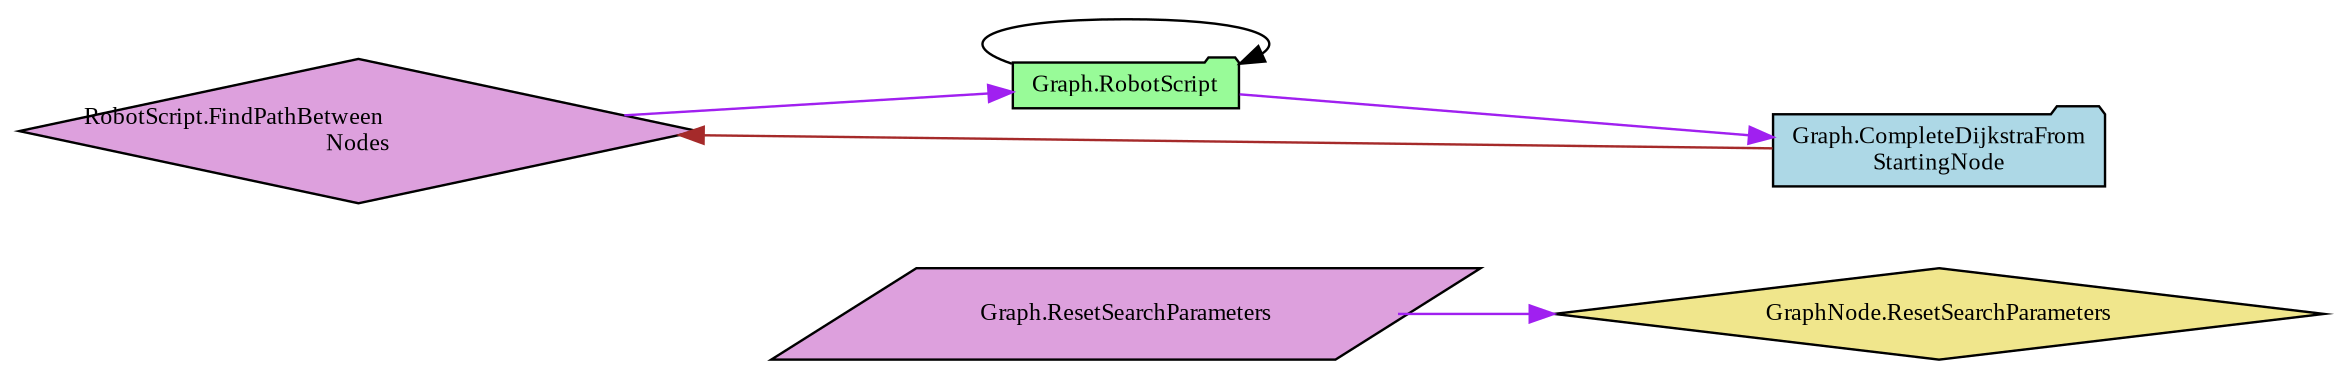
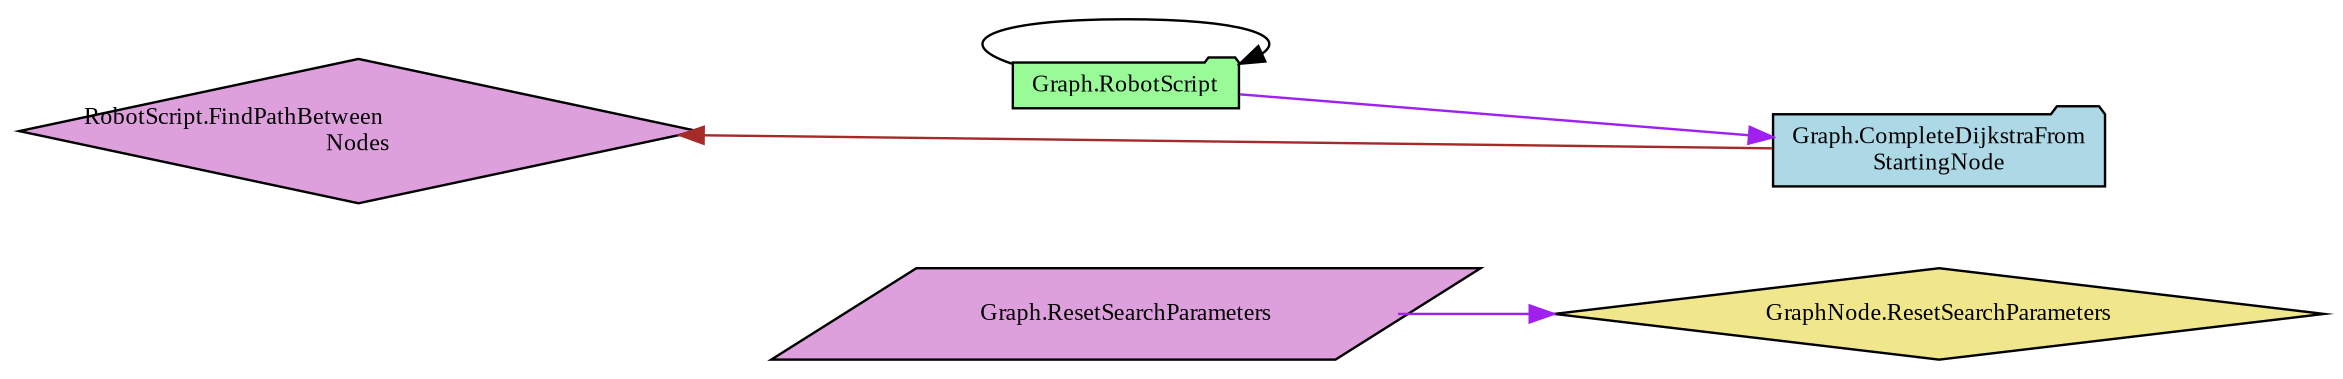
  digraph {
    fontname="Liberation Serif"
    rankdir=RL
    node [color=black fillcolor=plum fontname="Liberation Serif" fontsize=10 shape=diamond style=filled]
    edge [color=purple dir=back fontname="Liberation Serif" fontsize=10 labelfontname=Helvetica labelfontsize=10 style=solid]
    n1 [fillcolor=khaki fontcolor=black height=0.2 label="GraphNode.ResetSearchParameters" width=0.4]
    n2 [height=0.2 label="Graph.ResetSearchParameters" shape=parallelogram width=0.4]
    n3 [fillcolor=lightblue height=0.2 label="Graph.CompleteDijkstraFrom\lStartingNode" shape=folder width=0.4]
    n4 [fillcolor=palegreen height=0.2 label="Graph.RobotScript" shape=folder width=0.4]
    n5 [height=0.2 label="RobotScript.FindPathBetween\lNodes" width=0.4]
    n1 -> n2
    n3 -> n4
    n4 -> n4 [color=black]
-   n4 -> n5
    n5 -> n3 [color=brown]
  }
